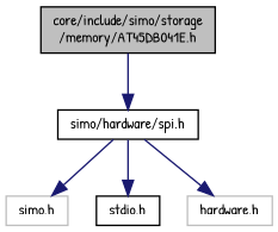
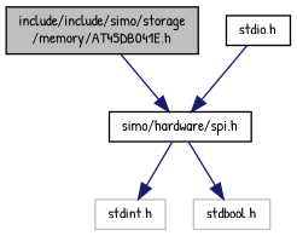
  digraph {
    fontname="Patrick Hand"
    node [color=black fillcolor=white fontname="Patrick Hand" fontsize=10 shape=record style=filled]
    edge [color=midnightblue fontname="Patrick Hand" fontsize=10 labelfontname=Helvetica labelfontsize=10 style=solid]
-   n1 [fillcolor=grey75 fontcolor=black height=0.2 label="core/include/simo/storage\l/memory/AT45DB041E.h" width=0.4]
+   n1 [fillcolor=grey75 fontcolor=black height=0.2 label="include/include/simo/storage\l/memory/AT45DB041E.h" width=0.4]
    n2 [height=0.2 label="simo/hardware/spi.h" width=0.4]
-   n3 [color=grey75 height=0.2 label="simo.h" width=0.4]
+   n3 [color=grey75 height=0.2 label="stdint.h" width=0.4]
    n4 [height=0.2 label="stdio.h" width=0.4]
-   n5 [color=grey75 height=0.2 label="hardware.h" width=0.4]
+   n5 [color=grey75 height=0.2 label="stdbool.h" width=0.4]
    n1 -> n2
    n2 -> n3
-   n2 -> n4
+   n4 -> n2
    n2 -> n5
  }
